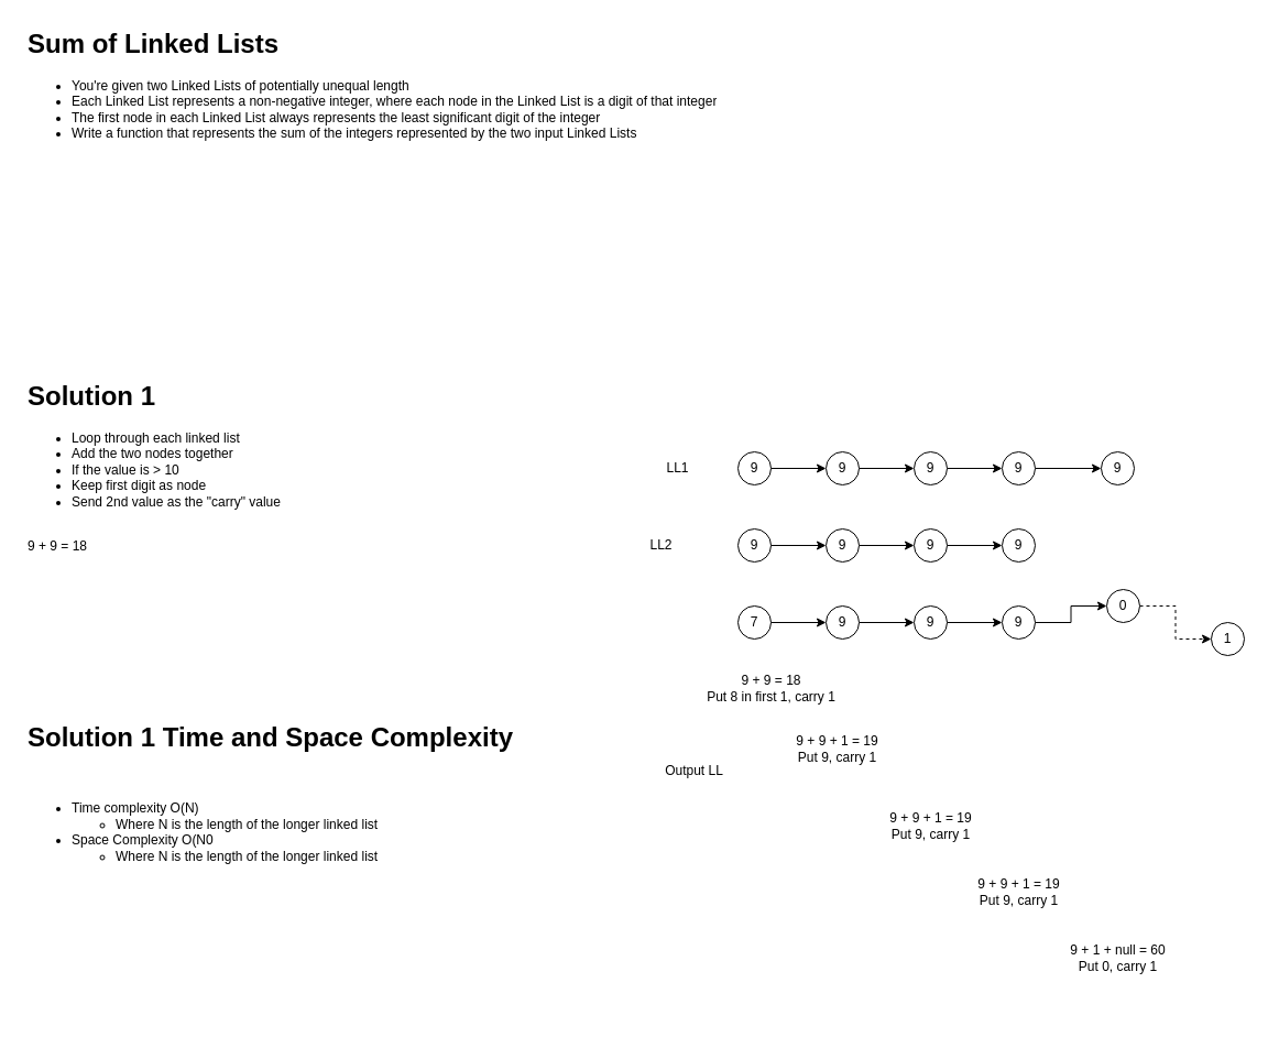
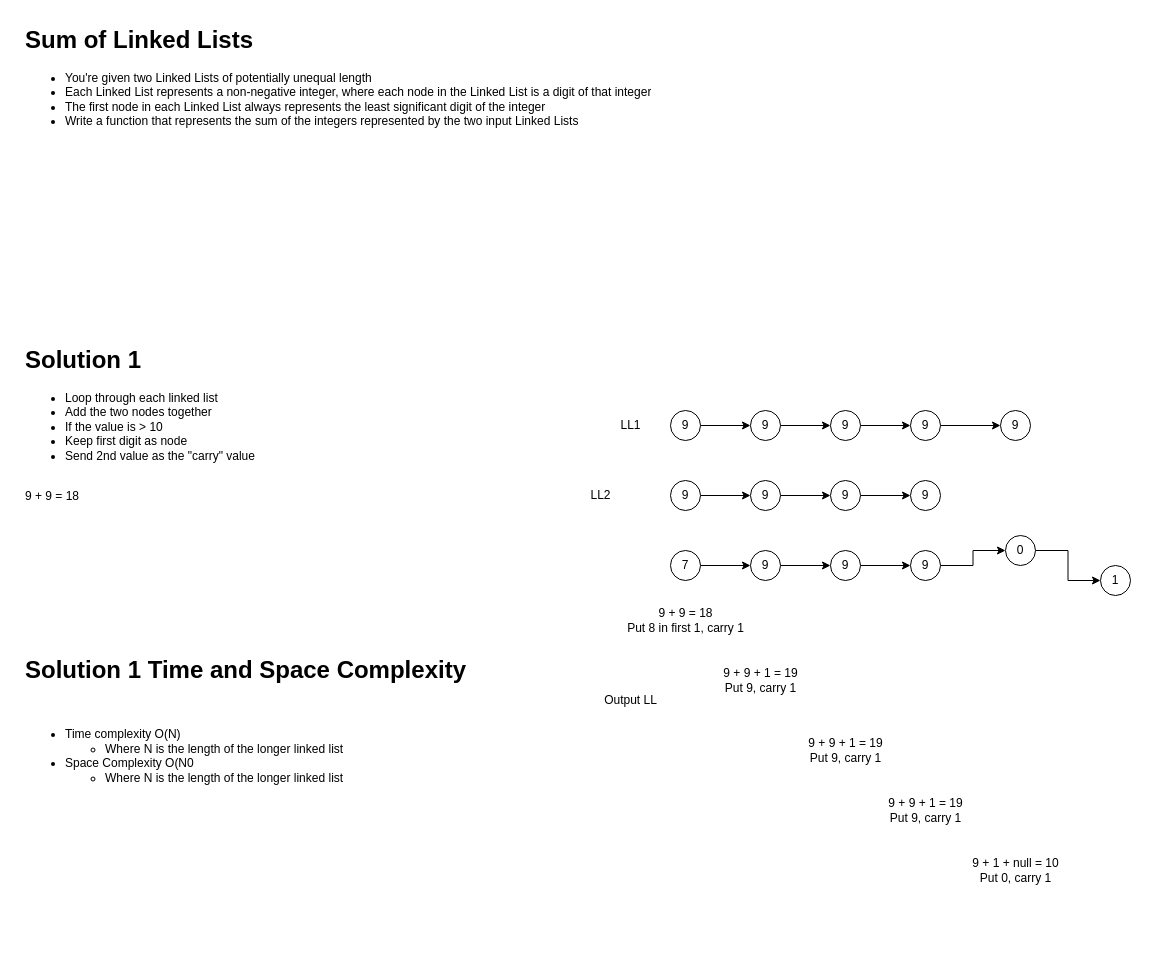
  <mxCell id="0" />
  <mxCell id="1" parent="0" />
  <mxCell id="2" value="&lt;h1&gt;Sum of Linked Lists&lt;/h1&gt;&lt;p&gt;&lt;/p&gt;&lt;ul&gt;&lt;li&gt;You're given two Linked Lists of potentially unequal length&lt;/li&gt;&lt;li&gt;Each Linked List represents a non-negative integer, where each node in the Linked List is a digit of that integer&lt;/li&gt;&lt;li&gt;The first node in each Linked List always represents the least significant digit of the integer&lt;/li&gt;&lt;li&gt;Write a function that represents the sum of the integers represented by the two input Linked Lists&lt;/li&gt;&lt;/ul&gt;&lt;p&gt;&lt;/p&gt;" style="text;html=1;strokeColor=none;fillColor=none;spacing=5;spacingTop=-20;whiteSpace=wrap;overflow=hidden;rounded=0;" vertex="1" parent="1"><mxGeometry x="20" y="20" width="690" height="220" as="geometry" /></mxCell>
  <mxCell id="3" value="&lt;h1&gt;Solution 1&lt;/h1&gt;&lt;p&gt;&lt;/p&gt;&lt;ul&gt;&lt;li&gt;Loop through each linked list&lt;/li&gt;&lt;li&gt;Add the two nodes together&lt;/li&gt;&lt;li&gt;If the value is &amp;gt; 10&lt;/li&gt;&lt;li&gt;Keep first digit as node&lt;/li&gt;&lt;li&gt;Send 2nd value as the &quot;carry&quot; value&lt;/li&gt;&lt;/ul&gt;&lt;div&gt;&lt;br&gt;&lt;/div&gt;&lt;div&gt;9 + 9 = 18&lt;/div&gt;&lt;p&gt;&lt;/p&gt;" style="text;html=1;strokeColor=none;fillColor=none;spacing=5;spacingTop=-20;whiteSpace=wrap;overflow=hidden;rounded=0;" vertex="1" parent="1"><mxGeometry x="20" y="340" width="430" height="290" as="geometry" /></mxCell>
  <mxCell id="4" value="&lt;h1&gt;Solution 1 Time and Space Complexity&lt;/h1&gt;&lt;div&gt;&lt;br&gt;&lt;/div&gt;&lt;div&gt;&lt;ul&gt;&lt;li&gt;Time complexity O(N)&lt;/li&gt;&lt;ul&gt;&lt;li&gt;Where N is the length of the longer linked list&lt;/li&gt;&lt;/ul&gt;&lt;li&gt;Space Complexity O(N0&lt;/li&gt;&lt;ul&gt;&lt;li&gt;Where N is the length of the longer linked list&lt;/li&gt;&lt;/ul&gt;&lt;/ul&gt;&lt;/div&gt;&lt;p&gt;&lt;br&gt;&lt;/p&gt;" style="text;html=1;strokeColor=none;fillColor=none;spacing=5;spacingTop=-20;whiteSpace=wrap;overflow=hidden;rounded=0;" vertex="1" parent="1"><mxGeometry x="20" y="650" width="470" height="290" as="geometry" /></mxCell>
  <mxCell id="5" value="" style="edgeStyle=orthogonalEdgeStyle;rounded=0;orthogonalLoop=1;jettySize=auto;html=1;" edge="1" parent="1" source="6" target="8"><mxGeometry relative="1" as="geometry" /></mxCell>
  <mxCell id="6" value="9" style="ellipse;whiteSpace=wrap;html=1;aspect=fixed;" vertex="1" parent="1"><mxGeometry x="670" y="410" width="30" height="30" as="geometry" /></mxCell>
  <mxCell id="7" value="" style="edgeStyle=orthogonalEdgeStyle;rounded=0;orthogonalLoop=1;jettySize=auto;html=1;" edge="1" parent="1" source="8" target="12"><mxGeometry relative="1" as="geometry" /></mxCell>
  <mxCell id="8" value="9" style="ellipse;whiteSpace=wrap;html=1;aspect=fixed;" vertex="1" parent="1"><mxGeometry x="750" y="410" width="30" height="30" as="geometry" /></mxCell>
  <mxCell id="9" value="" style="edgeStyle=orthogonalEdgeStyle;rounded=0;orthogonalLoop=1;jettySize=auto;html=1;" edge="1" parent="1" source="10" target="13"><mxGeometry relative="1" as="geometry" /></mxCell>
  <mxCell id="10" value="9" style="ellipse;whiteSpace=wrap;html=1;aspect=fixed;" vertex="1" parent="1"><mxGeometry x="910" y="410" width="30" height="30" as="geometry" /></mxCell>
  <mxCell id="11" value="" style="edgeStyle=orthogonalEdgeStyle;rounded=0;orthogonalLoop=1;jettySize=auto;html=1;" edge="1" parent="1" source="12" target="10"><mxGeometry relative="1" as="geometry" /></mxCell>
  <mxCell id="12" value="9" style="ellipse;whiteSpace=wrap;html=1;aspect=fixed;" vertex="1" parent="1"><mxGeometry x="830" y="410" width="30" height="30" as="geometry" /></mxCell>
  <mxCell id="13" value="9" style="ellipse;whiteSpace=wrap;html=1;aspect=fixed;" vertex="1" parent="1"><mxGeometry x="1000" y="410" width="30" height="30" as="geometry" /></mxCell>
  <mxCell id="14" value="" style="edgeStyle=orthogonalEdgeStyle;rounded=0;orthogonalLoop=1;jettySize=auto;html=1;" edge="1" parent="1" source="15" target="17"><mxGeometry relative="1" as="geometry" /></mxCell>
  <mxCell id="15" value="9" style="ellipse;whiteSpace=wrap;html=1;aspect=fixed;" vertex="1" parent="1"><mxGeometry x="670" y="480" width="30" height="30" as="geometry" /></mxCell>
  <mxCell id="16" value="" style="edgeStyle=orthogonalEdgeStyle;rounded=0;orthogonalLoop=1;jettySize=auto;html=1;" edge="1" parent="1" source="17" target="20"><mxGeometry relative="1" as="geometry" /></mxCell>
  <mxCell id="17" value="9" style="ellipse;whiteSpace=wrap;html=1;aspect=fixed;" vertex="1" parent="1"><mxGeometry x="750" y="480" width="30" height="30" as="geometry" /></mxCell>
  <mxCell id="18" value="9" style="ellipse;whiteSpace=wrap;html=1;aspect=fixed;" vertex="1" parent="1"><mxGeometry x="910" y="480" width="30" height="30" as="geometry" /></mxCell>
  <mxCell id="19" value="" style="edgeStyle=orthogonalEdgeStyle;rounded=0;orthogonalLoop=1;jettySize=auto;html=1;" edge="1" parent="1" source="20" target="18"><mxGeometry relative="1" as="geometry" /></mxCell>
  <mxCell id="20" value="9" style="ellipse;whiteSpace=wrap;html=1;aspect=fixed;" vertex="1" parent="1"><mxGeometry x="830" y="480" width="30" height="30" as="geometry" /></mxCell>
  <mxCell id="21" value="" style="edgeStyle=orthogonalEdgeStyle;rounded=0;orthogonalLoop=1;jettySize=auto;html=1;" edge="1" parent="1" source="22" target="24"><mxGeometry relative="1" as="geometry" /></mxCell>
  <mxCell id="22" value="7" style="ellipse;whiteSpace=wrap;html=1;aspect=fixed;" vertex="1" parent="1"><mxGeometry x="670" y="550" width="30" height="30" as="geometry" /></mxCell>
  <mxCell id="23" value="" style="edgeStyle=orthogonalEdgeStyle;rounded=0;orthogonalLoop=1;jettySize=auto;html=1;" edge="1" parent="1" source="24" target="28"><mxGeometry relative="1" as="geometry" /></mxCell>
  <mxCell id="24" value="9" style="ellipse;whiteSpace=wrap;html=1;aspect=fixed;" vertex="1" parent="1"><mxGeometry x="750" y="550" width="30" height="30" as="geometry" /></mxCell>
  <mxCell id="25" value="" style="edgeStyle=orthogonalEdgeStyle;rounded=0;orthogonalLoop=1;jettySize=auto;html=1;" edge="1" parent="1" source="26" target="30"><mxGeometry relative="1" as="geometry" /></mxCell>
  <mxCell id="26" value="9" style="ellipse;whiteSpace=wrap;html=1;aspect=fixed;" vertex="1" parent="1"><mxGeometry x="910" y="550" width="30" height="30" as="geometry" /></mxCell>
  <mxCell id="27" value="" style="edgeStyle=orthogonalEdgeStyle;rounded=0;orthogonalLoop=1;jettySize=auto;html=1;" edge="1" parent="1" source="28" target="26"><mxGeometry relative="1" as="geometry" /></mxCell>
  <mxCell id="28" value="9" style="ellipse;whiteSpace=wrap;html=1;aspect=fixed;" vertex="1" parent="1"><mxGeometry x="830" y="550" width="30" height="30" as="geometry" /></mxCell>
- <mxCell id="29" value="" style="edgeStyle=orthogonalEdgeStyle;rounded=0;orthogonalLoop=1;jettySize=auto;html=1;dashed=1;" edge="1" parent="1" source="30" target="39"><mxGeometry relative="1" as="geometry" /></mxCell>
+ <mxCell id="29" value="" style="edgeStyle=orthogonalEdgeStyle;rounded=0;orthogonalLoop=1;jettySize=auto;html=1;" edge="1" parent="1" source="30" target="39"><mxGeometry relative="1" as="geometry" /></mxCell>
  <mxCell id="30" value="0" style="ellipse;whiteSpace=wrap;html=1;aspect=fixed;" vertex="1" parent="1"><mxGeometry x="1005" y="535" width="30" height="30" as="geometry" /></mxCell>
- <mxCell id="31" value="LL1" style="text;html=1;align=center;verticalAlign=middle;resizable=0;points=[];autosize=1;strokeColor=none;fillColor=none;" vertex="1" parent="1"><mxGeometry x="595" y="410" width="40" height="30" as="geometry" /></mxCell>
+ <mxCell id="31" value="LL1" style="text;html=1;align=center;verticalAlign=middle;resizable=0;points=[];autosize=1;strokeColor=none;fillColor=none;" vertex="1" parent="1"><mxGeometry x="610" y="410" width="40" height="30" as="geometry" /></mxCell>
  <mxCell id="32" value="LL2" style="text;html=1;align=center;verticalAlign=middle;resizable=0;points=[];autosize=1;strokeColor=none;fillColor=none;" vertex="1" parent="1"><mxGeometry x="580" y="480" width="40" height="30" as="geometry" /></mxCell>
  <mxCell id="33" value="Output LL" style="text;html=1;align=center;verticalAlign=middle;resizable=0;points=[];autosize=1;strokeColor=none;fillColor=none;" vertex="1" parent="1"><mxGeometry x="590" y="685" width="80" height="30" as="geometry" /></mxCell>
- <mxCell id="34" value="9 + 9 = 18&lt;br&gt;Put 8 in first 1, carry 1" style="text;html=1;align=center;verticalAlign=middle;resizable=0;points=[];autosize=1;strokeColor=none;fillColor=none;" vertex="1" parent="1"><mxGeometry x="630" y="605" width="140" height="40" as="geometry" /></mxCell>
+ <mxCell id="34" value="9 + 9 = 18&lt;br&gt;Put 8 in first 1, carry 1" style="text;html=1;align=center;verticalAlign=middle;resizable=0;points=[];autosize=1;strokeColor=none;fillColor=none;" vertex="1" parent="1"><mxGeometry x="615" y="600" width="140" height="40" as="geometry" /></mxCell>
  <mxCell id="35" value="9 + 9 + 1 = 19&lt;br&gt;Put 9, carry 1" style="text;html=1;align=center;verticalAlign=middle;resizable=0;points=[];autosize=1;strokeColor=none;fillColor=none;" vertex="1" parent="1"><mxGeometry x="710" y="660" width="100" height="40" as="geometry" /></mxCell>
  <mxCell id="36" value="9 + 9 + 1 = 19&lt;br&gt;Put 9, carry 1" style="text;html=1;align=center;verticalAlign=middle;resizable=0;points=[];autosize=1;strokeColor=none;fillColor=none;" vertex="1" parent="1"><mxGeometry x="795" y="730" width="100" height="40" as="geometry" /></mxCell>
  <mxCell id="37" value="9 + 9 + 1 = 19&lt;br&gt;Put 9, carry 1" style="text;html=1;align=center;verticalAlign=middle;resizable=0;points=[];autosize=1;strokeColor=none;fillColor=none;" vertex="1" parent="1"><mxGeometry x="875" y="790" width="100" height="40" as="geometry" /></mxCell>
- <mxCell id="38" value="9 + 1 + null = 60&lt;br&gt;Put 0, carry 1" style="text;html=1;align=center;verticalAlign=middle;resizable=0;points=[];autosize=1;strokeColor=none;fillColor=none;" vertex="1" parent="1"><mxGeometry x="960" y="850" width="110" height="40" as="geometry" /></mxCell>
+ <mxCell id="38" value="9 + 1 + null = 10&lt;br&gt;Put 0, carry 1" style="text;html=1;align=center;verticalAlign=middle;resizable=0;points=[];autosize=1;strokeColor=none;fillColor=none;" vertex="1" parent="1"><mxGeometry x="960" y="850" width="110" height="40" as="geometry" /></mxCell>
  <mxCell id="39" value="1" style="ellipse;whiteSpace=wrap;html=1;aspect=fixed;" vertex="1" parent="1"><mxGeometry x="1100" y="565" width="30" height="30" as="geometry" /></mxCell>
